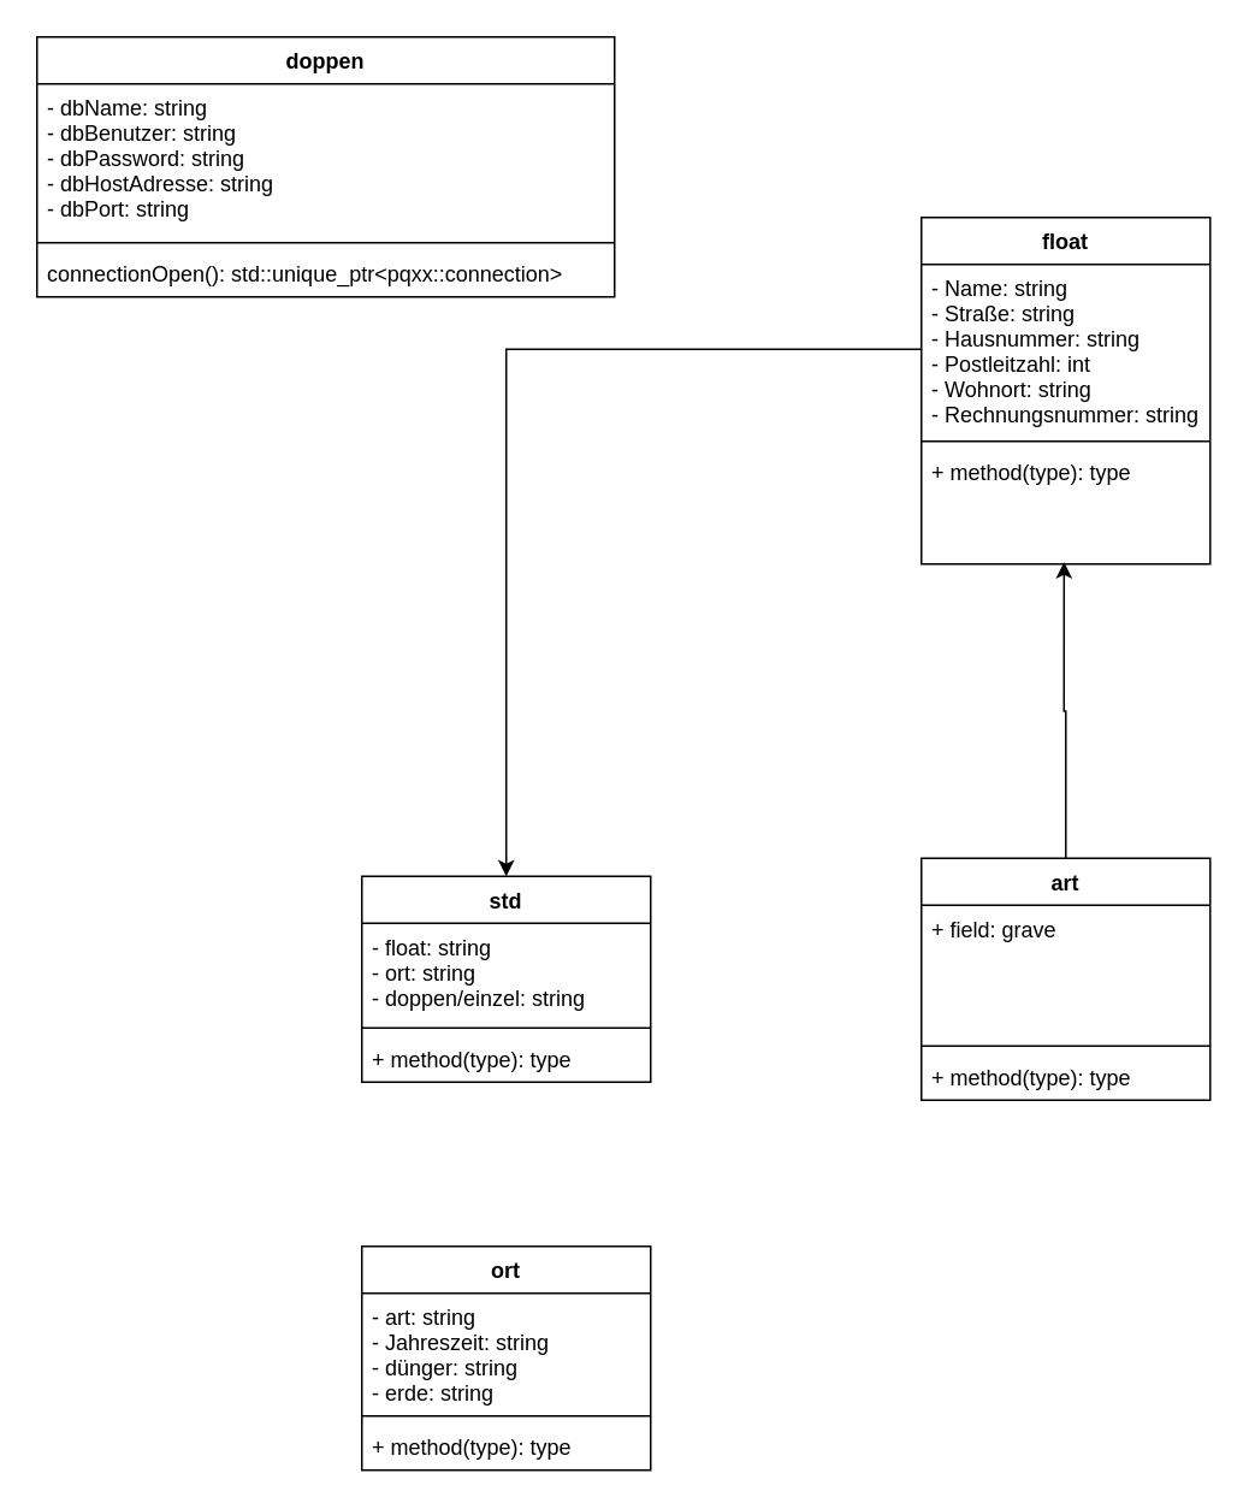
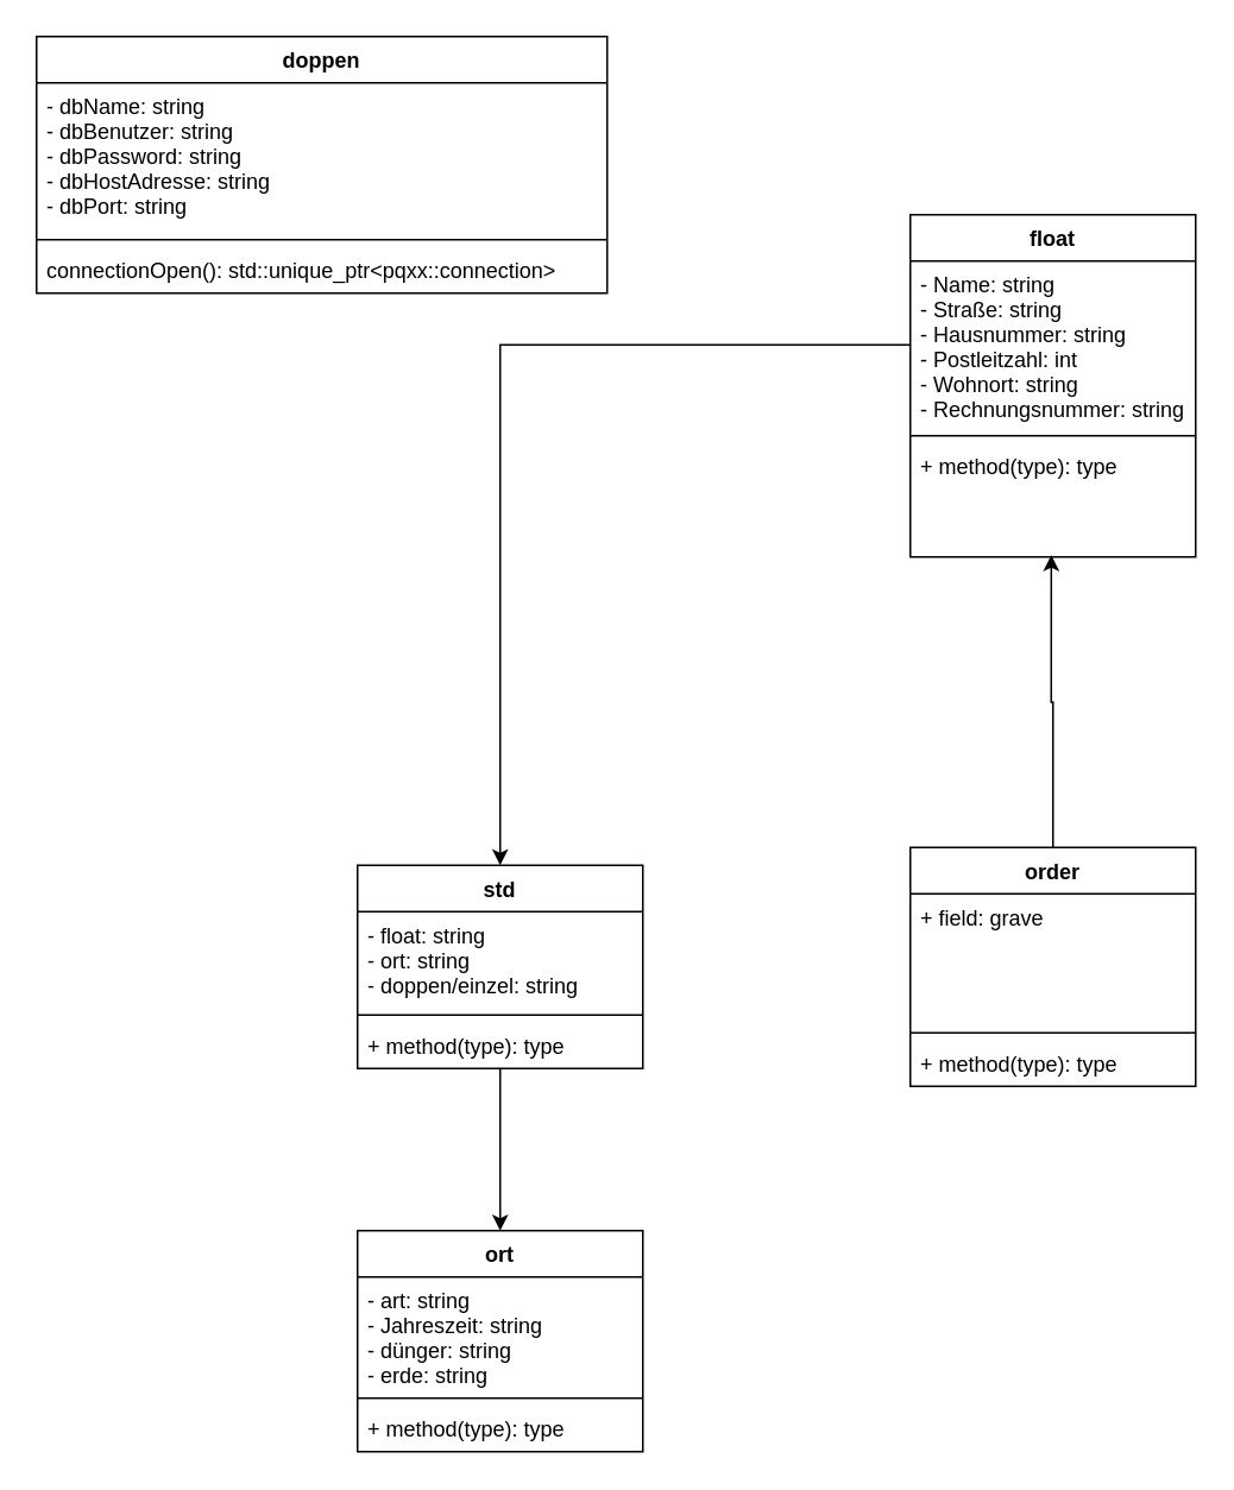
  <mxCell id="0" />
  <mxCell id="1" parent="0" />
+ <mxCell id="2" style="edgeStyle=orthogonalEdgeStyle;rounded=0;orthogonalLoop=1;jettySize=auto;html=1;" edge="1" parent="1" source="3" target="7"><mxGeometry relative="1" as="geometry" /></mxCell>
  <mxCell id="3" value="std" style="swimlane;fontStyle=1;align=center;verticalAlign=top;childLayout=stackLayout;horizontal=1;startSize=26;horizontalStack=0;resizeParent=1;resizeParentMax=0;resizeLast=0;collapsible=1;marginBottom=0;" parent="1" vertex="1"><mxGeometry x="200" y="485" width="160" height="114" as="geometry" /></mxCell>
  <mxCell id="4" value="- float: string&#10;- ort: string&#10;- doppen/einzel: string" style="text;strokeColor=none;fillColor=none;align=left;verticalAlign=top;spacingLeft=4;spacingRight=4;overflow=hidden;rotatable=0;points=[[0,0.5],[1,0.5]];portConstraint=eastwest;" parent="3" vertex="1"><mxGeometry y="26" width="160" height="54" as="geometry" /></mxCell>
  <mxCell id="5" value="" style="line;strokeWidth=1;fillColor=none;align=left;verticalAlign=middle;spacingTop=-1;spacingLeft=3;spacingRight=3;rotatable=0;labelPosition=right;points=[];portConstraint=eastwest;" parent="3" vertex="1"><mxGeometry y="80" width="160" height="8" as="geometry" /></mxCell>
  <mxCell id="6" value="+ method(type): type" style="text;strokeColor=none;fillColor=none;align=left;verticalAlign=top;spacingLeft=4;spacingRight=4;overflow=hidden;rotatable=0;points=[[0,0.5],[1,0.5]];portConstraint=eastwest;" parent="3" vertex="1"><mxGeometry y="88" width="160" height="26" as="geometry" /></mxCell>
  <mxCell id="7" value="ort" style="swimlane;fontStyle=1;align=center;verticalAlign=top;childLayout=stackLayout;horizontal=1;startSize=26;horizontalStack=0;resizeParent=1;resizeParentMax=0;resizeLast=0;collapsible=1;marginBottom=0;" parent="1" vertex="1"><mxGeometry x="200" y="690" width="160" height="124" as="geometry" /></mxCell>
  <mxCell id="8" value="- art: string&#10;- Jahreszeit: string&#10;- dünger: string&#10;- erde: string " style="text;strokeColor=none;fillColor=none;align=left;verticalAlign=top;spacingLeft=4;spacingRight=4;overflow=hidden;rotatable=0;points=[[0,0.5],[1,0.5]];portConstraint=eastwest;" parent="7" vertex="1"><mxGeometry y="26" width="160" height="64" as="geometry" /></mxCell>
  <mxCell id="9" value="" style="line;strokeWidth=1;fillColor=none;align=left;verticalAlign=middle;spacingTop=-1;spacingLeft=3;spacingRight=3;rotatable=0;labelPosition=right;points=[];portConstraint=eastwest;" parent="7" vertex="1"><mxGeometry y="90" width="160" height="8" as="geometry" /></mxCell>
  <mxCell id="10" value="+ method(type): type" style="text;strokeColor=none;fillColor=none;align=left;verticalAlign=top;spacingLeft=4;spacingRight=4;overflow=hidden;rotatable=0;points=[[0,0.5],[1,0.5]];portConstraint=eastwest;" parent="7" vertex="1"><mxGeometry y="98" width="160" height="26" as="geometry" /></mxCell>
  <mxCell id="11" style="edgeStyle=orthogonalEdgeStyle;rounded=0;orthogonalLoop=1;jettySize=auto;html=1;entryX=0.494;entryY=0.984;entryDx=0;entryDy=0;entryPerimeter=0;" edge="1" parent="1" source="12" target="19"><mxGeometry relative="1" as="geometry" /></mxCell>
- <mxCell id="12" value="art" style="swimlane;fontStyle=1;align=center;verticalAlign=top;childLayout=stackLayout;horizontal=1;startSize=26;horizontalStack=0;resizeParent=1;resizeParentMax=0;resizeLast=0;collapsible=1;marginBottom=0;" parent="1" vertex="1"><mxGeometry x="510" y="475" width="160" height="134" as="geometry" /></mxCell>
+ <mxCell id="12" value="order" style="swimlane;fontStyle=1;align=center;verticalAlign=top;childLayout=stackLayout;horizontal=1;startSize=26;horizontalStack=0;resizeParent=1;resizeParentMax=0;resizeLast=0;collapsible=1;marginBottom=0;" parent="1" vertex="1"><mxGeometry x="510" y="475" width="160" height="134" as="geometry" /></mxCell>
  <mxCell id="13" value="+ field: grave" style="text;strokeColor=none;fillColor=none;align=left;verticalAlign=top;spacingLeft=4;spacingRight=4;overflow=hidden;rotatable=0;points=[[0,0.5],[1,0.5]];portConstraint=eastwest;" parent="12" vertex="1"><mxGeometry y="26" width="160" height="74" as="geometry" /></mxCell>
  <mxCell id="14" value="" style="line;strokeWidth=1;fillColor=none;align=left;verticalAlign=middle;spacingTop=-1;spacingLeft=3;spacingRight=3;rotatable=0;labelPosition=right;points=[];portConstraint=eastwest;" parent="12" vertex="1"><mxGeometry y="100" width="160" height="8" as="geometry" /></mxCell>
  <mxCell id="15" value="+ method(type): type" style="text;strokeColor=none;fillColor=none;align=left;verticalAlign=top;spacingLeft=4;spacingRight=4;overflow=hidden;rotatable=0;points=[[0,0.5],[1,0.5]];portConstraint=eastwest;" parent="12" vertex="1"><mxGeometry y="108" width="160" height="26" as="geometry" /></mxCell>
  <mxCell id="16" value="float" style="swimlane;fontStyle=1;align=center;verticalAlign=top;childLayout=stackLayout;horizontal=1;startSize=26;horizontalStack=0;resizeParent=1;resizeParentMax=0;resizeLast=0;collapsible=1;marginBottom=0;" parent="1" vertex="1"><mxGeometry x="510" y="120" width="160" height="192" as="geometry" /></mxCell>
  <mxCell id="17" value="- Name: string&#10;- Straße: string&#10;- Hausnummer: string&#10;- Postleitzahl: int&#10;- Wohnort: string&#10;- Rechnungsnummer: string" style="text;strokeColor=none;fillColor=none;align=left;verticalAlign=top;spacingLeft=4;spacingRight=4;overflow=hidden;rotatable=0;points=[[0,0.5],[1,0.5]];portConstraint=eastwest;fontStyle=0" parent="16" vertex="1"><mxGeometry y="26" width="160" height="94" as="geometry" /></mxCell>
  <mxCell id="18" value="" style="line;strokeWidth=1;fillColor=none;align=left;verticalAlign=middle;spacingTop=-1;spacingLeft=3;spacingRight=3;rotatable=0;labelPosition=right;points=[];portConstraint=eastwest;" parent="16" vertex="1"><mxGeometry y="120" width="160" height="8" as="geometry" /></mxCell>
  <mxCell id="19" value="+ method(type): type" style="text;strokeColor=none;fillColor=none;align=left;verticalAlign=top;spacingLeft=4;spacingRight=4;overflow=hidden;rotatable=0;points=[[0,0.5],[1,0.5]];portConstraint=eastwest;" parent="16" vertex="1"><mxGeometry y="128" width="160" height="64" as="geometry" /></mxCell>
  <mxCell id="20" style="edgeStyle=orthogonalEdgeStyle;rounded=0;orthogonalLoop=1;jettySize=auto;html=1;" edge="1" parent="1" source="17" target="3"><mxGeometry relative="1" as="geometry" /></mxCell>
  <mxCell id="21" value="doppen" style="swimlane;fontStyle=1;align=center;verticalAlign=top;childLayout=stackLayout;horizontal=1;startSize=26;horizontalStack=0;resizeParent=1;resizeParentMax=0;resizeLast=0;collapsible=1;marginBottom=0;" parent="1" vertex="1"><mxGeometry x="20" y="20" width="320" height="144" as="geometry"><mxRectangle x="110" y="340" width="100" height="26" as="alternateBounds" /></mxGeometry></mxCell>
  <mxCell id="22" value="- dbName: string&#10;- dbBenutzer: string&#10;- dbPassword: string&#10;- dbHostAdresse: string&#10;- dbPort: string" style="text;strokeColor=none;fillColor=none;align=left;verticalAlign=top;spacingLeft=4;spacingRight=4;overflow=hidden;rotatable=0;points=[[0,0.5],[1,0.5]];portConstraint=eastwest;" parent="21" vertex="1"><mxGeometry y="26" width="320" height="84" as="geometry" /></mxCell>
  <mxCell id="23" value="" style="line;strokeWidth=1;fillColor=none;align=left;verticalAlign=middle;spacingTop=-1;spacingLeft=3;spacingRight=3;rotatable=0;labelPosition=right;points=[];portConstraint=eastwest;" parent="21" vertex="1"><mxGeometry y="110" width="320" height="8" as="geometry" /></mxCell>
  <mxCell id="24" value="connectionOpen(): std::unique_ptr&lt;pqxx::connection&gt;" style="text;strokeColor=none;fillColor=none;align=left;verticalAlign=top;spacingLeft=4;spacingRight=4;overflow=hidden;rotatable=0;points=[[0,0.5],[1,0.5]];portConstraint=eastwest;" parent="21" vertex="1"><mxGeometry y="118" width="320" height="26" as="geometry" /></mxCell>
